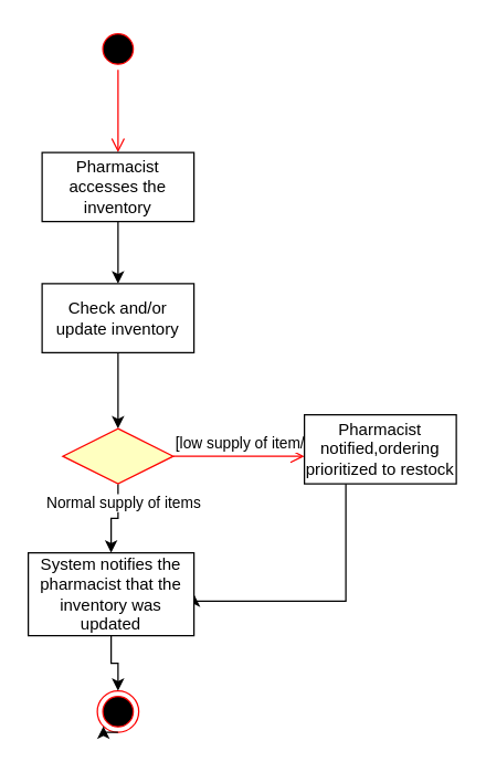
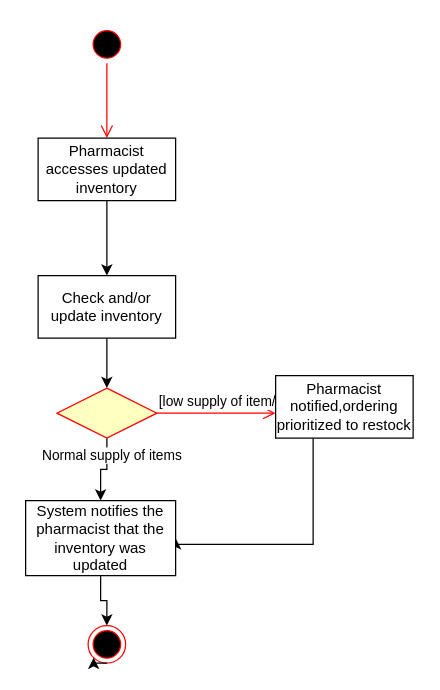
  <mxCell id="0" />
  <mxCell id="1" parent="0" />
  <mxCell id="2" value="" style="ellipse;html=1;shape=startState;fillColor=#000000;strokeColor=#ff0000;" parent="1" vertex="1"><mxGeometry x="70" y="20" width="30" height="30" as="geometry" /></mxCell>
  <mxCell id="3" value="" style="edgeStyle=orthogonalEdgeStyle;html=1;verticalAlign=bottom;endArrow=open;endSize=8;strokeColor=#ff0000;rounded=0;" parent="1" source="2" edge="1"><mxGeometry relative="1" as="geometry"><mxPoint x="85" y="110" as="targetPoint" /></mxGeometry></mxCell>
  <mxCell id="4" value="" style="edgeStyle=orthogonalEdgeStyle;rounded=0;orthogonalLoop=1;jettySize=auto;html=1;" parent="1" source="5" target="7" edge="1"><mxGeometry relative="1" as="geometry" /></mxCell>
- <mxCell id="5" value="Pharmacist accesses the inventory" style="html=1;whiteSpace=wrap;" parent="1" vertex="1"><mxGeometry x="30" y="110" width="110" height="50" as="geometry" /></mxCell>
+ <mxCell id="5" value="Pharmacist accesses updated inventory" style="html=1;whiteSpace=wrap;" parent="1" vertex="1"><mxGeometry x="30" y="110" width="110" height="50" as="geometry" /></mxCell>
  <mxCell id="6" value="" style="edgeStyle=orthogonalEdgeStyle;rounded=0;orthogonalLoop=1;jettySize=auto;html=1;" parent="1" source="7" target="10" edge="1"><mxGeometry relative="1" as="geometry" /></mxCell>
- <mxCell id="7" value="Check and/or update inventory" style="html=1;whiteSpace=wrap;" parent="1" vertex="1"><mxGeometry x="30" y="205" width="110" height="50" as="geometry" /></mxCell>
+ <mxCell id="7" value="Check and/or update inventory" style="html=1;whiteSpace=wrap;" parent="1" vertex="1"><mxGeometry x="30" y="220" width="110" height="50" as="geometry" /></mxCell>
  <mxCell id="8" value="" style="edgeStyle=orthogonalEdgeStyle;rounded=0;orthogonalLoop=1;jettySize=auto;html=1;" edge="1" parent="1" source="10" target="17"><mxGeometry relative="1" as="geometry" /></mxCell>
  <mxCell id="9" value="Normal supply of items" style="edgeLabel;html=1;align=center;verticalAlign=middle;resizable=0;points=[];" vertex="1" connectable="0" parent="8"><mxGeometry x="-0.539" y="3" relative="1" as="geometry"><mxPoint as="offset" /></mxGeometry></mxCell>
  <mxCell id="10" value="" style="rhombus;whiteSpace=wrap;html=1;fontColor=#000000;fillColor=#ffffc0;strokeColor=#ff0000;" parent="1" vertex="1"><mxGeometry x="45" y="310" width="80" height="40" as="geometry" /></mxCell>
  <mxCell id="11" value="[low supply of item/s]" style="edgeStyle=orthogonalEdgeStyle;html=1;align=left;verticalAlign=bottom;endArrow=open;endSize=8;strokeColor=#ff0000;rounded=0;" parent="1" source="10" edge="1"><mxGeometry x="-1" relative="1" as="geometry"><mxPoint x="220" y="330" as="targetPoint" /></mxGeometry></mxCell>
  <mxCell id="12" style="edgeStyle=orthogonalEdgeStyle;rounded=0;orthogonalLoop=1;jettySize=auto;html=1;entryX=1;entryY=0.5;entryDx=0;entryDy=0;" edge="1" parent="1" source="13" target="17"><mxGeometry relative="1" as="geometry"><mxPoint x="275" y="430" as="targetPoint" /><Array as="points"><mxPoint x="250" y="435" /></Array></mxGeometry></mxCell>
  <mxCell id="13" value="Pharmacist notified,ordering prioritized to restock" style="html=1;whiteSpace=wrap;" parent="1" vertex="1"><mxGeometry x="220" y="300" width="110" height="50" as="geometry" /></mxCell>
  <mxCell id="14" value="" style="ellipse;html=1;shape=endState;fillColor=#000000;strokeColor=#ff0000;" parent="1" vertex="1"><mxGeometry x="70" y="500" width="30" height="30" as="geometry" /></mxCell>
  <mxCell id="15" style="edgeStyle=orthogonalEdgeStyle;rounded=0;orthogonalLoop=1;jettySize=auto;html=1;exitX=0.5;exitY=1;exitDx=0;exitDy=0;entryX=0;entryY=1;entryDx=0;entryDy=0;" parent="1" source="14" target="14" edge="1"><mxGeometry relative="1" as="geometry" /></mxCell>
  <mxCell id="16" value="" style="edgeStyle=orthogonalEdgeStyle;rounded=0;orthogonalLoop=1;jettySize=auto;html=1;" edge="1" parent="1" source="17" target="14"><mxGeometry relative="1" as="geometry" /></mxCell>
  <mxCell id="17" value="System notifies the pharmacist that the inventory was updated" style="html=1;whiteSpace=wrap;" vertex="1" parent="1"><mxGeometry x="20" y="400" width="120" height="60" as="geometry" /></mxCell>
